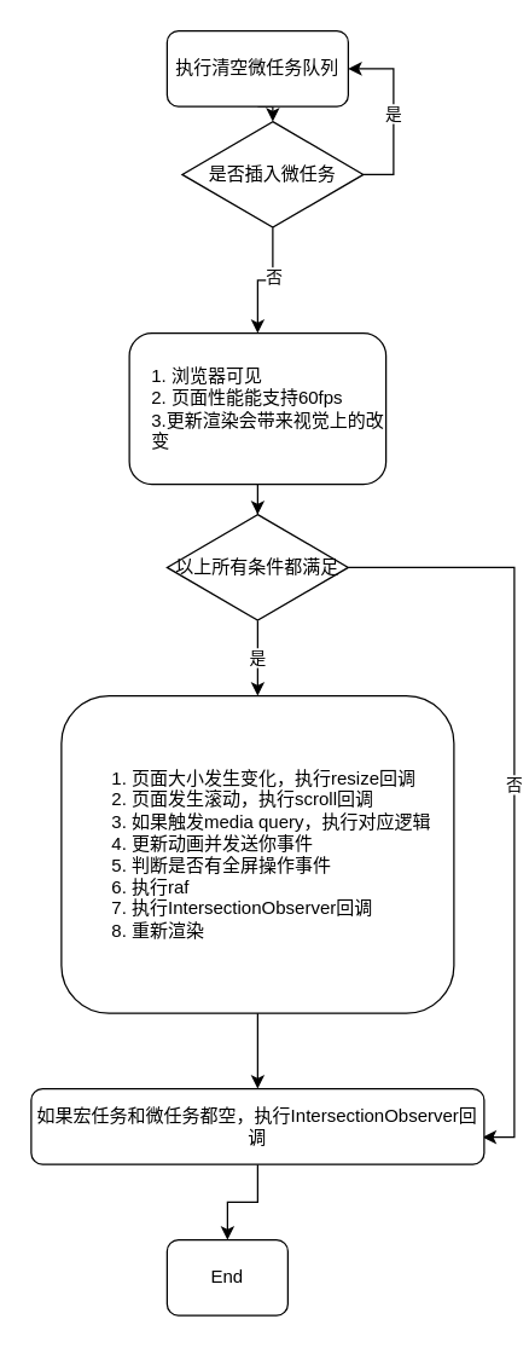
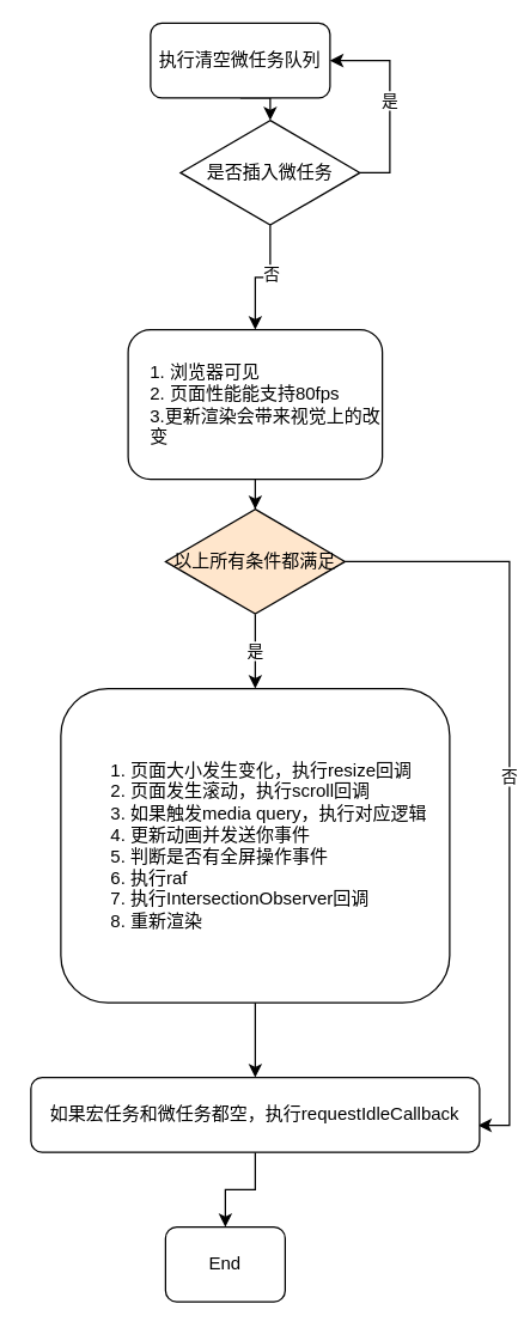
  <mxCell id="0" />
  <mxCell id="1" parent="0" />
  <mxCell id="2" style="edgeStyle=orthogonalEdgeStyle;rounded=0;orthogonalLoop=1;jettySize=auto;html=1;exitX=0.5;exitY=1;exitDx=0;exitDy=0;entryX=0.5;entryY=0;entryDx=0;entryDy=0;" parent="1" source="3" target="7" edge="1"><mxGeometry relative="1" as="geometry" /></mxCell>
- <mxCell id="3" value="&lt;span&gt;执行清空微任务队列&lt;br&gt;&lt;/span&gt;" style="rounded=1;whiteSpace=wrap;html=1;" parent="1" vertex="1"><mxGeometry x="110" y="20" width="120" height="50" as="geometry" /></mxCell>
+ <mxCell id="3" value="&lt;span&gt;执行清空微任务队列&lt;br&gt;&lt;/span&gt;" style="rounded=1;whiteSpace=wrap;html=1;" parent="1" vertex="1"><mxGeometry x="100" y="15" width="120" height="50" as="geometry" /></mxCell>
  <mxCell id="4" value="是" style="edgeStyle=orthogonalEdgeStyle;rounded=0;orthogonalLoop=1;jettySize=auto;html=1;exitX=1;exitY=0.5;exitDx=0;exitDy=0;entryX=1;entryY=0.5;entryDx=0;entryDy=0;" parent="1" source="7" target="3" edge="1"><mxGeometry relative="1" as="geometry" /></mxCell>
  <mxCell id="5" style="edgeStyle=orthogonalEdgeStyle;rounded=0;orthogonalLoop=1;jettySize=auto;html=1;exitX=0.5;exitY=1;exitDx=0;exitDy=0;entryX=0.5;entryY=0;entryDx=0;entryDy=0;" parent="1" source="7" target="9" edge="1"><mxGeometry relative="1" as="geometry" /></mxCell>
  <mxCell id="6" value="否" style="edgeLabel;html=1;align=center;verticalAlign=middle;resizable=0;points=[];" parent="5" vertex="1" connectable="0"><mxGeometry x="-0.2" relative="1" as="geometry"><mxPoint as="offset" /></mxGeometry></mxCell>
  <mxCell id="7" value="是否插入微任务" style="rhombus;whiteSpace=wrap;html=1;" parent="1" vertex="1"><mxGeometry x="120" y="80" width="120" height="70" as="geometry" /></mxCell>
  <mxCell id="8" style="edgeStyle=orthogonalEdgeStyle;rounded=0;orthogonalLoop=1;jettySize=auto;html=1;exitX=0.5;exitY=1;exitDx=0;exitDy=0;" parent="1" source="9" target="12" edge="1"><mxGeometry relative="1" as="geometry" /></mxCell>
- <mxCell id="9" value="&lt;span&gt;1. 浏览器可见&lt;br&gt;2. 页面性能能支持60fps&lt;br&gt;&lt;div&gt;&lt;span&gt;3.更新渲染会带来视觉上的改变&lt;/span&gt;&lt;/div&gt;&lt;/span&gt;" style="rounded=1;whiteSpace=wrap;html=1;align=left;spacingLeft=13;" parent="1" vertex="1"><mxGeometry x="85" y="220" width="170" height="100" as="geometry" /></mxCell>
+ <mxCell id="9" value="&lt;span&gt;1. 浏览器可见&lt;br&gt;2. 页面性能能支持80fps&lt;br&gt;&lt;div&gt;&lt;span&gt;3.更新渲染会带来视觉上的改变&lt;/span&gt;&lt;/div&gt;&lt;/span&gt;" style="rounded=1;whiteSpace=wrap;html=1;align=left;spacingLeft=13;" parent="1" vertex="1"><mxGeometry x="85" y="220" width="170" height="100" as="geometry" /></mxCell>
  <mxCell id="10" value="是" style="edgeStyle=orthogonalEdgeStyle;rounded=0;orthogonalLoop=1;jettySize=auto;html=1;exitX=0.5;exitY=1;exitDx=0;exitDy=0;entryX=0.5;entryY=0;entryDx=0;entryDy=0;" parent="1" source="12" target="15" edge="1"><mxGeometry relative="1" as="geometry"><mxPoint x="170" y="460" as="targetPoint" /></mxGeometry></mxCell>
  <mxCell id="11" value="否" style="edgeStyle=orthogonalEdgeStyle;rounded=0;orthogonalLoop=1;jettySize=auto;html=1;exitX=1;exitY=0.5;exitDx=0;exitDy=0;entryX=0.997;entryY=0.64;entryDx=0;entryDy=0;entryPerimeter=0;" parent="1" source="12" target="17" edge="1"><mxGeometry relative="1" as="geometry"><mxPoint x="280" y="375" as="targetPoint" /></mxGeometry></mxCell>
- <mxCell id="12" value="以上所有条件都满足" style="rhombus;whiteSpace=wrap;html=1;align=center;" parent="1" vertex="1"><mxGeometry x="110" y="340" width="120" height="70" as="geometry" /></mxCell>
+ <mxCell id="12" value="以上所有条件都满足" style="rhombus;whiteSpace=wrap;html=1;align=center;fillColor=#ffe6cc;" parent="1" vertex="1"><mxGeometry x="110" y="340" width="120" height="70" as="geometry" /></mxCell>
  <mxCell id="13" value="" style="group" parent="1" vertex="1" connectable="0"><mxGeometry x="40" y="460" width="260" height="210" as="geometry" /></mxCell>
  <mxCell id="14" value="&lt;span&gt;&lt;br&gt;&lt;/span&gt;" style="rounded=1;whiteSpace=wrap;html=1;align=left;verticalAlign=middle;" parent="13" vertex="1"><mxGeometry width="260" height="210" as="geometry" /></mxCell>
  <mxCell id="15" value="&lt;ol&gt;&lt;li&gt;页面大小发生变化，执行resize回调&lt;/li&gt;&lt;li&gt;页面发生滚动，执行scroll回调&lt;/li&gt;&lt;li&gt;如果触发media query，执行对应逻辑&lt;/li&gt;&lt;li&gt;更新动画并发送你事件&lt;/li&gt;&lt;li&gt;判断是否有全屏操作事件&lt;/li&gt;&lt;li&gt;执行raf&lt;/li&gt;&lt;li&gt;执行IntersectionObserver回调&lt;/li&gt;&lt;li&gt;重新渲染&lt;/li&gt;&lt;/ol&gt;" style="text;strokeColor=none;fillColor=none;html=1;whiteSpace=wrap;verticalAlign=middle;overflow=hidden;align=left;" parent="13" vertex="1"><mxGeometry x="5" width="250" height="210" as="geometry" /></mxCell>
  <mxCell id="16" style="edgeStyle=orthogonalEdgeStyle;rounded=0;orthogonalLoop=1;jettySize=auto;html=1;exitX=0.5;exitY=1;exitDx=0;exitDy=0;" parent="1" source="17" target="19" edge="1"><mxGeometry relative="1" as="geometry"><mxPoint x="170" y="760" as="targetPoint" /></mxGeometry></mxCell>
- <mxCell id="17" value="&lt;span&gt;如果宏任务和微任务都空，执行IntersectionObserver回调&lt;/span&gt;" style="rounded=1;whiteSpace=wrap;html=1;align=center;" parent="1" vertex="1"><mxGeometry x="20" y="720" width="300" height="50" as="geometry" /></mxCell>
+ <mxCell id="17" value="&lt;span&gt;如果宏任务和微任务都空，执行requestIdleCallback&lt;/span&gt;" style="rounded=1;whiteSpace=wrap;html=1;align=center;" parent="1" vertex="1"><mxGeometry x="20" y="720" width="300" height="50" as="geometry" /></mxCell>
  <mxCell id="18" style="edgeStyle=orthogonalEdgeStyle;rounded=0;orthogonalLoop=1;jettySize=auto;html=1;exitX=0.5;exitY=1;exitDx=0;exitDy=0;" parent="1" source="15" target="17" edge="1"><mxGeometry relative="1" as="geometry" /></mxCell>
  <mxCell id="19" value="&lt;span&gt;End&lt;br&gt;&lt;/span&gt;" style="rounded=1;whiteSpace=wrap;html=1;" parent="1" vertex="1"><mxGeometry x="110" y="820" width="80" height="50" as="geometry" /></mxCell>
